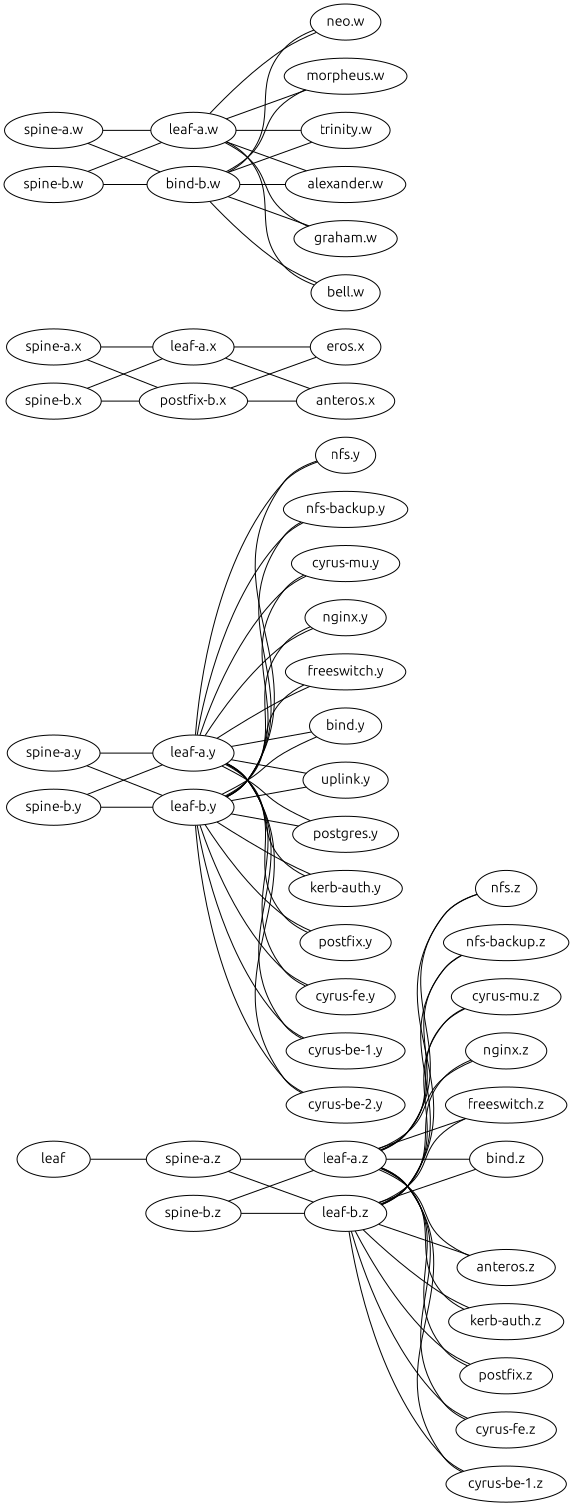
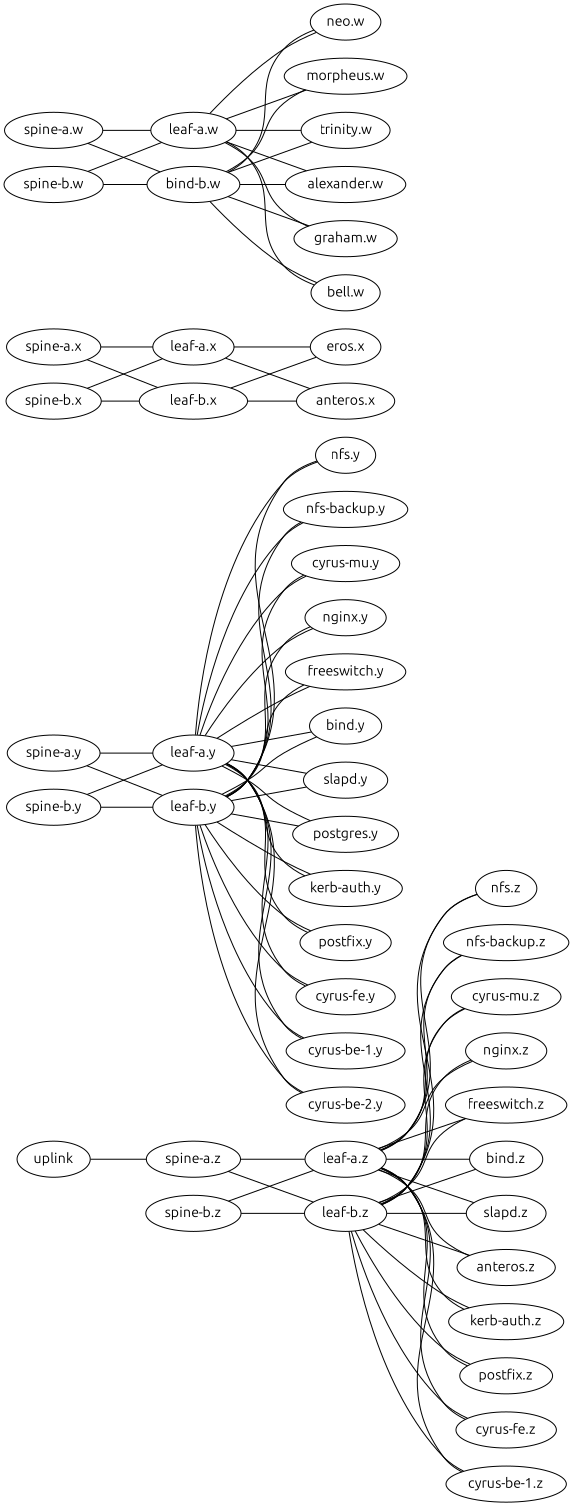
  graph {
    BFD="upMinTx=150,requiredMinRx=150,detectMult=3,afi=v6"
    fontname=Ubuntu
    hostnametype=fqdn
    rankdir=LR
    node [fontname=Ubuntu]
    edge [fontname=Ubuntu headport=eth0 tailport=eth0]
-   uplink [label=leaf]
+   uplink
    "spine-a.z"
    "leaf-a.z"
    "leaf-b.z"
+   "slapd.z"
    n6 [label="anteros.z"]
    "kerb-auth.z"
    "postfix.z"
    "cyrus-fe.z"
    "cyrus-be-1.z"
    "nfs.z"
    "nfs-backup.z"
    "cyrus-mu.z"
    "nginx.z"
    "freeswitch.z"
    "bind.z"
    "spine-b.z"
    "spine-a.y"
    "leaf-a.y"
    "leaf-b.y"
-   "slapd.y" [label="uplink.y"]
+   "slapd.y"
    "postgres.y"
    "kerb-auth.y"
    "postfix.y"
    "cyrus-fe.y"
    "cyrus-be-1.y"
    "cyrus-be-2.y"
    "nfs.y"
    "nfs-backup.y"
    "cyrus-mu.y"
    "nginx.y"
    "freeswitch.y"
    "bind.y"
    "spine-b.y"
    "spine-a.x"
    "leaf-a.x"
-   "leaf-b.x" [label="postfix-b.x"]
+   "leaf-b.x"
    "eros.x"
    "anteros.x"
    "spine-b.x"
    "spine-a.w"
    "leaf-a.w"
    n43 [label="bind-b.w"]
    "neo.w"
    "morpheus.w"
    "trinity.w"
    "alexander.w"
    "graham.w"
    "bell.w"
    "spine-b.w"
    uplink -- "spine-a.z" [headport=eth24 tailport=eth42]
    "spine-a.z" -- "leaf-a.z"
    "spine-a.z" -- "leaf-b.z" [tailport=eth1]
+   "leaf-a.z" -- "slapd.z" [tailport=eth2]
    "leaf-a.z" -- n6 [tailport=eth3]
    "leaf-a.z" -- "kerb-auth.z" [tailport=eth4]
    "leaf-a.z" -- "postfix.z" [tailport=eth5]
    "leaf-a.z" -- "cyrus-fe.z" [tailport=eth6]
    "leaf-a.z" -- "cyrus-be-1.z" [tailport=eth7]
    "leaf-a.z" -- "nfs.z" [tailport=eth9]
    "leaf-a.z" -- "nfs-backup.z" [tailport=eth10]
    "leaf-a.z" -- "cyrus-mu.z" [tailport=eth11]
    "leaf-a.z" -- "nginx.z" [tailport=eth12]
    "leaf-a.z" -- "freeswitch.z" [tailport=eth13]
    "leaf-a.z" -- "bind.z" [tailport=eth14]
+   "leaf-b.z" -- "slapd.z" [headport=eth1 tailport=eth2]
    "leaf-b.z" -- n6 [headport=eth1 tailport=eth3]
    "leaf-b.z" -- "kerb-auth.z" [headport=eth1 tailport=eth4]
    "leaf-b.z" -- "postfix.z" [headport=eth1 tailport=eth5]
    "leaf-b.z" -- "cyrus-fe.z" [headport=eth1 tailport=eth6]
    "leaf-b.z" -- "cyrus-be-1.z" [headport=eth1 tailport=eth7]
    "leaf-b.z" -- "nfs.z" [headport=eth1 tailport=eth9]
    "leaf-b.z" -- "nfs-backup.z" [headport=eth1 tailport=eth10]
    "leaf-b.z" -- "cyrus-mu.z" [headport=eth1 tailport=eth11]
    "leaf-b.z" -- "nginx.z" [headport=eth1 tailport=eth12]
    "leaf-b.z" -- "freeswitch.z" [headport=eth1 tailport=eth13]
    "leaf-b.z" -- "bind.z" [headport=eth1 tailport=eth14]
    "spine-b.z" -- "leaf-a.z" [headport=eth1]
    "spine-b.z" -- "leaf-b.z" [headport=eth1 tailport=eth1]
    "spine-a.y" -- "leaf-a.y"
    "spine-a.y" -- "leaf-b.y" [tailport=eth1]
    "leaf-a.y" -- "slapd.y" [tailport=eth2]
    "leaf-a.y" -- "postgres.y" [tailport=eth3]
    "leaf-a.y" -- "kerb-auth.y" [tailport=eth4]
    "leaf-a.y" -- "postfix.y" [tailport=eth5]
    "leaf-a.y" -- "cyrus-fe.y" [tailport=eth6]
    "leaf-a.y" -- "cyrus-be-1.y" [tailport=eth7]
    "leaf-a.y" -- "cyrus-be-2.y" [tailport=eth8]
    "leaf-a.y" -- "nfs.y" [tailport=eth9]
    "leaf-a.y" -- "nfs-backup.y" [tailport=eth10]
    "leaf-a.y" -- "cyrus-mu.y" [tailport=eth11]
    "leaf-a.y" -- "nginx.y" [tailport=eth12]
    "leaf-a.y" -- "freeswitch.y" [tailport=eth13]
    "leaf-a.y" -- "bind.y" [tailport=eth14]
    "leaf-b.y" -- "slapd.y" [headport=eth1 tailport=eth2]
    "leaf-b.y" -- "postgres.y" [headport=eth1 tailport=eth3]
    "leaf-b.y" -- "kerb-auth.y" [headport=eth1 tailport=eth4]
    "leaf-b.y" -- "postfix.y" [headport=eth1 tailport=eth5]
    "leaf-b.y" -- "cyrus-fe.y" [headport=eth1 tailport=eth6]
    "leaf-b.y" -- "cyrus-be-1.y" [headport=eth1 tailport=eth7]
    "leaf-b.y" -- "cyrus-be-2.y" [headport=eth1 tailport=eth8]
    "leaf-b.y" -- "nfs.y" [headport=eth1 tailport=eth9]
    "leaf-b.y" -- "nfs-backup.y" [headport=eth1 tailport=eth10]
    "leaf-b.y" -- "cyrus-mu.y" [headport=eth1 tailport=eth11]
    "leaf-b.y" -- "nginx.y" [headport=eth1 tailport=eth12]
    "leaf-b.y" -- "freeswitch.y" [headport=eth1 tailport=eth13]
    "leaf-b.y" -- "bind.y" [headport=eth1 tailport=eth14]
    "spine-b.y" -- "leaf-a.y" [headport=eth1]
    "spine-b.y" -- "leaf-b.y" [headport=eth1 tailport=eth1]
    "spine-a.x" -- "leaf-a.x"
    "spine-a.x" -- "leaf-b.x" [tailport=eth1]
    "leaf-a.x" -- "eros.x" [tailport=eth2]
    "leaf-a.x" -- "anteros.x" [tailport=eth3]
    "leaf-b.x" -- "eros.x" [headport=eth1 tailport=eth2]
    "leaf-b.x" -- "anteros.x" [headport=eth1 tailport=eth3]
    "spine-b.x" -- "leaf-a.x" [headport=eth1]
    "spine-b.x" -- "leaf-b.x" [headport=eth1 tailport=eth1]
    "spine-a.w" -- "leaf-a.w"
    "spine-a.w" -- n43 [tailport=eth1]
    "leaf-a.w" -- "neo.w" [tailport=eth2]
    "leaf-a.w" -- "morpheus.w" [tailport=eth3]
    "leaf-a.w" -- "trinity.w" [tailport=eth4]
    "leaf-a.w" -- "alexander.w" [tailport=eth5]
    "leaf-a.w" -- "graham.w" [tailport=eth6]
    "leaf-a.w" -- "bell.w" [tailport=eth7]
    n43 -- "neo.w" [headport=eth1 tailport=eth2]
    n43 -- "morpheus.w" [headport=eth1 tailport=eth3]
    n43 -- "trinity.w" [headport=eth1 tailport=eth4]
    n43 -- "alexander.w" [headport=eth1 tailport=eth5]
    n43 -- "graham.w" [headport=eth1 tailport=eth6]
    n43 -- "bell.w" [headport=eth1 tailport=eth7]
    "spine-b.w" -- "leaf-a.w" [headport=eth1]
    "spine-b.w" -- n43 [headport=eth1 tailport=eth1]
  }
